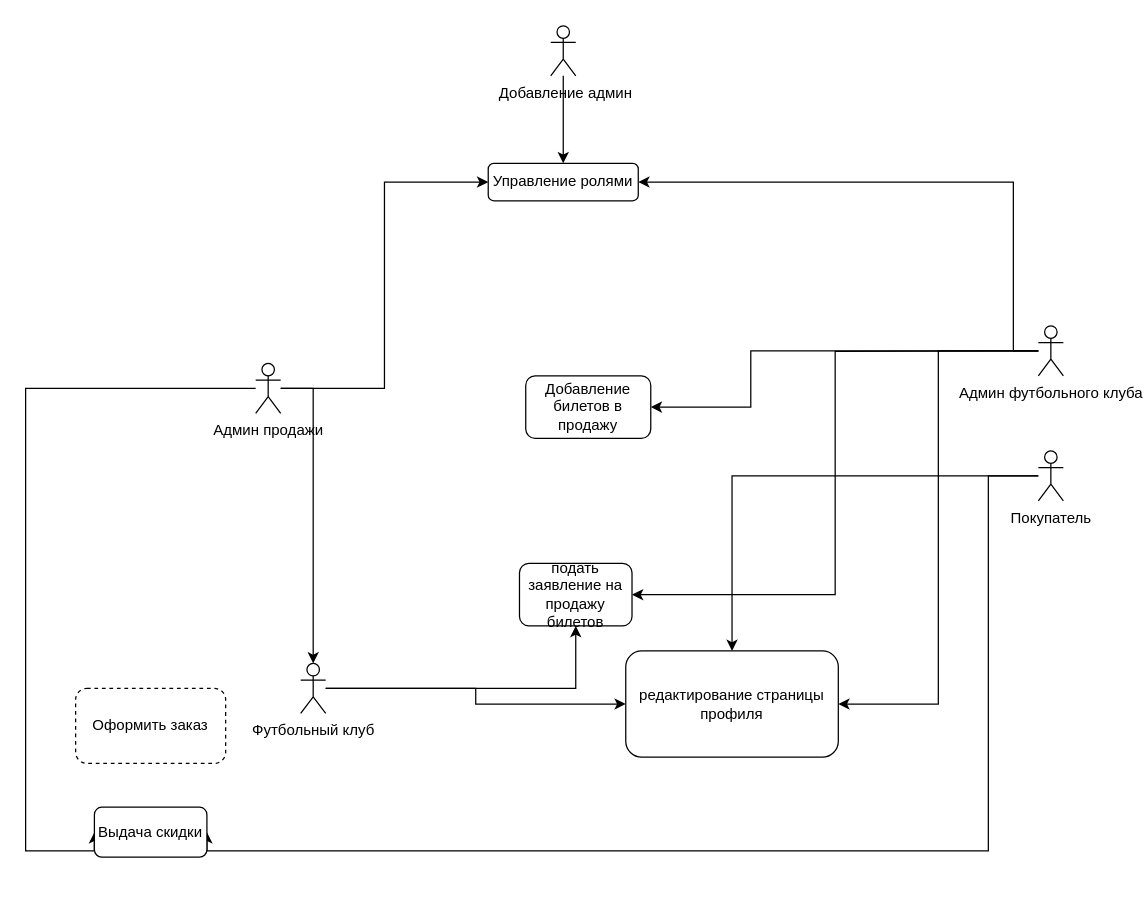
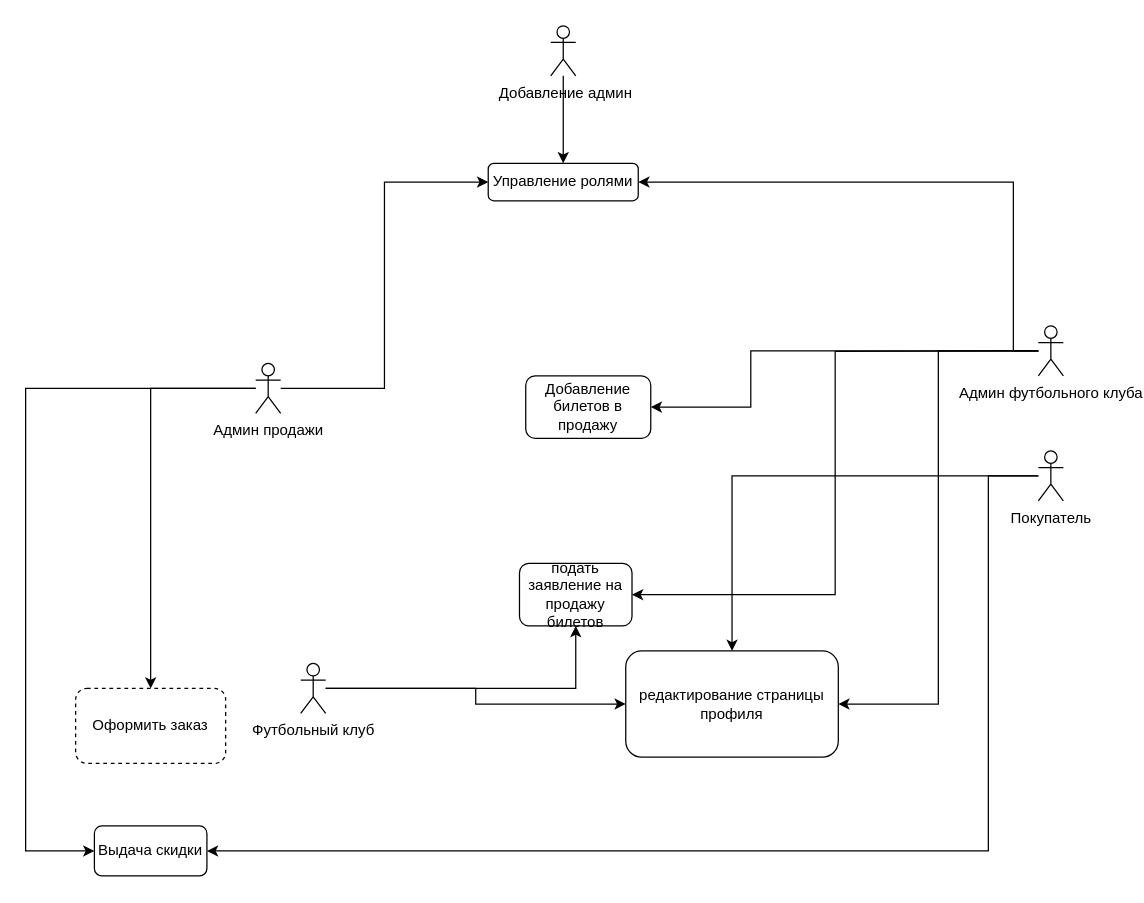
  <mxCell id="0" />
  <mxCell id="1" parent="0" />
  <mxCell id="2" style="edgeStyle=orthogonalEdgeStyle;rounded=0;orthogonalLoop=1;jettySize=auto;html=1;" parent="1" source="3" target="21" edge="1"><mxGeometry relative="1" as="geometry" /></mxCell>
  <mxCell id="3" value="&amp;nbsp;Добавление админ" style="shape=umlActor;verticalLabelPosition=bottom;verticalAlign=top;html=1;outlineConnect=0;" parent="1" vertex="1"><mxGeometry x="440" y="20" width="20" height="40" as="geometry" /></mxCell>
  <mxCell id="4" style="edgeStyle=orthogonalEdgeStyle;rounded=0;orthogonalLoop=1;jettySize=auto;html=1;entryX=0.5;entryY=1;entryDx=0;entryDy=0;" parent="1" source="6" target="19" edge="1"><mxGeometry relative="1" as="geometry" /></mxCell>
  <mxCell id="5" style="edgeStyle=orthogonalEdgeStyle;rounded=0;orthogonalLoop=1;jettySize=auto;html=1;" parent="1" source="6" target="24" edge="1"><mxGeometry relative="1" as="geometry" /></mxCell>
  <mxCell id="6" value="Футбольный клуб" style="shape=umlActor;verticalLabelPosition=bottom;verticalAlign=top;html=1;outlineConnect=0;" parent="1" vertex="1"><mxGeometry x="240" y="530" width="20" height="40" as="geometry" /></mxCell>
  <mxCell id="7" style="edgeStyle=orthogonalEdgeStyle;rounded=0;orthogonalLoop=1;jettySize=auto;html=1;entryX=1;entryY=0.5;entryDx=0;entryDy=0;" parent="1" target="20" edge="1"><mxGeometry relative="1" as="geometry"><mxPoint x="830" y="280" as="sourcePoint" /></mxGeometry></mxCell>
  <mxCell id="8" style="edgeStyle=orthogonalEdgeStyle;rounded=0;orthogonalLoop=1;jettySize=auto;html=1;entryX=1;entryY=0.5;entryDx=0;entryDy=0;" parent="1" source="11" target="21" edge="1"><mxGeometry relative="1" as="geometry"><Array as="points"><mxPoint x="810" y="280" /><mxPoint x="810" y="145" /></Array></mxGeometry></mxCell>
  <mxCell id="9" style="edgeStyle=orthogonalEdgeStyle;rounded=0;orthogonalLoop=1;jettySize=auto;html=1;entryX=1;entryY=0.5;entryDx=0;entryDy=0;" parent="1" source="11" target="24" edge="1"><mxGeometry relative="1" as="geometry" /></mxCell>
  <mxCell id="10" style="edgeStyle=orthogonalEdgeStyle;rounded=0;orthogonalLoop=1;jettySize=auto;html=1;entryX=1;entryY=0.5;entryDx=0;entryDy=0;" parent="1" source="11" target="25" edge="1"><mxGeometry relative="1" as="geometry"><Array as="points"><mxPoint x="600" y="280" /><mxPoint x="600" y="325" /></Array></mxGeometry></mxCell>
  <mxCell id="11" value="Админ футбольного клуба" style="shape=umlActor;verticalLabelPosition=bottom;verticalAlign=top;html=1;outlineConnect=0;" parent="1" vertex="1"><mxGeometry x="830" y="260" width="20" height="40" as="geometry" /></mxCell>
  <mxCell id="12" style="edgeStyle=orthogonalEdgeStyle;rounded=0;orthogonalLoop=1;jettySize=auto;html=1;entryX=0;entryY=0.5;entryDx=0;entryDy=0;" parent="1" source="15" target="21" edge="1"><mxGeometry relative="1" as="geometry" /></mxCell>
- <mxCell id="13" style="edgeStyle=orthogonalEdgeStyle;rounded=0;orthogonalLoop=1;jettySize=auto;html=1;" parent="1" source="15" target="6" edge="1"><mxGeometry relative="1" as="geometry" /></mxCell>
+ <mxCell id="13" style="edgeStyle=orthogonalEdgeStyle;rounded=0;orthogonalLoop=1;jettySize=auto;html=1;" parent="1" source="15" target="22" edge="1"><mxGeometry relative="1" as="geometry" /></mxCell>
  <mxCell id="14" style="edgeStyle=orthogonalEdgeStyle;rounded=0;orthogonalLoop=1;jettySize=auto;html=1;entryX=0;entryY=0.5;entryDx=0;entryDy=0;" parent="1" source="15" target="23" edge="1"><mxGeometry relative="1" as="geometry"><Array as="points"><mxPoint x="20" y="310" /><mxPoint x="20" y="680" /></Array></mxGeometry></mxCell>
  <mxCell id="15" value="Админ продажи" style="shape=umlActor;verticalLabelPosition=bottom;verticalAlign=top;html=1;outlineConnect=0;" parent="1" vertex="1"><mxGeometry x="204" y="290" width="20" height="40" as="geometry" /></mxCell>
  <mxCell id="16" style="edgeStyle=orthogonalEdgeStyle;rounded=0;orthogonalLoop=1;jettySize=auto;html=1;entryX=1;entryY=0.5;entryDx=0;entryDy=0;" parent="1" source="18" target="23" edge="1"><mxGeometry relative="1" as="geometry"><Array as="points"><mxPoint x="790" y="380" /><mxPoint x="790" y="680" /></Array></mxGeometry></mxCell>
  <mxCell id="17" style="edgeStyle=orthogonalEdgeStyle;rounded=0;orthogonalLoop=1;jettySize=auto;html=1;entryX=0.5;entryY=0;entryDx=0;entryDy=0;" parent="1" source="18" target="24" edge="1"><mxGeometry relative="1" as="geometry" /></mxCell>
  <mxCell id="18" value="Покупатель" style="shape=umlActor;verticalLabelPosition=bottom;verticalAlign=top;html=1;outlineConnect=0;" parent="1" vertex="1"><mxGeometry x="830" y="360" width="20" height="40" as="geometry" /></mxCell>
  <mxCell id="19" value="" style="rounded=1;whiteSpace=wrap;html=1;" parent="1" vertex="1"><mxGeometry x="415" y="450" width="90" height="50" as="geometry" /></mxCell>
  <mxCell id="20" value="подать заявление на продажу билетов" style="text;html=1;align=center;verticalAlign=middle;whiteSpace=wrap;rounded=0;" parent="1" vertex="1"><mxGeometry x="415" y="460" width="90" height="30" as="geometry" /></mxCell>
  <mxCell id="21" value="Управление ролями" style="rounded=1;whiteSpace=wrap;html=1;" parent="1" vertex="1"><mxGeometry x="390" y="130" width="120" height="30" as="geometry" /></mxCell>
  <mxCell id="22" value="Оформить заказ" style="rounded=1;whiteSpace=wrap;html=1;dashed=1;" parent="1" vertex="1"><mxGeometry x="60" y="550" width="120" height="60" as="geometry" /></mxCell>
- <mxCell id="23" value="Выдача скидки" style="rounded=1;whiteSpace=wrap;html=1;" parent="1" vertex="1"><mxGeometry x="75" y="645" width="90" height="40" as="geometry" /></mxCell>
+ <mxCell id="23" value="Выдача скидки" style="rounded=1;whiteSpace=wrap;html=1;" parent="1" vertex="1"><mxGeometry x="75" y="660" width="90" height="40" as="geometry" /></mxCell>
  <mxCell id="24" value="редактирование страницы профиля" style="rounded=1;whiteSpace=wrap;html=1;" parent="1" vertex="1"><mxGeometry x="500" y="520" width="170" height="85" as="geometry" /></mxCell>
  <mxCell id="25" value="Добавление билетов в продажу" style="rounded=1;whiteSpace=wrap;html=1;" parent="1" vertex="1"><mxGeometry x="420" y="300" width="100" height="50" as="geometry" /></mxCell>
